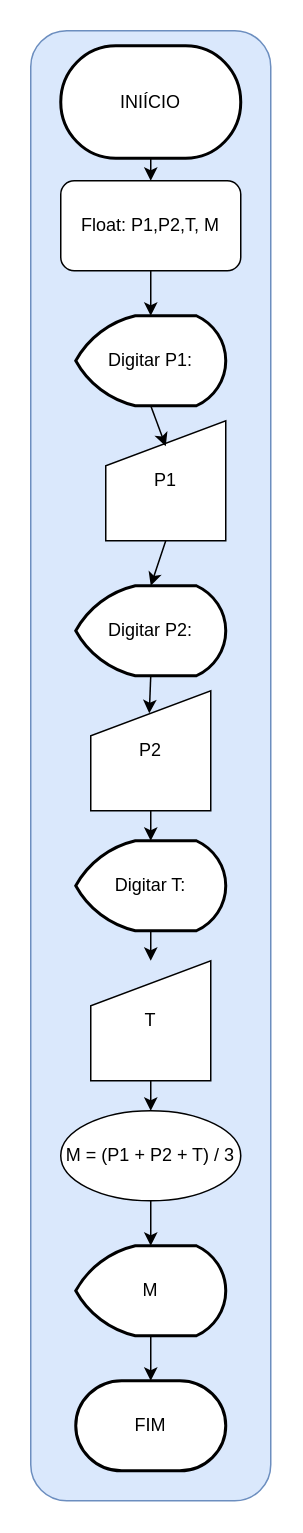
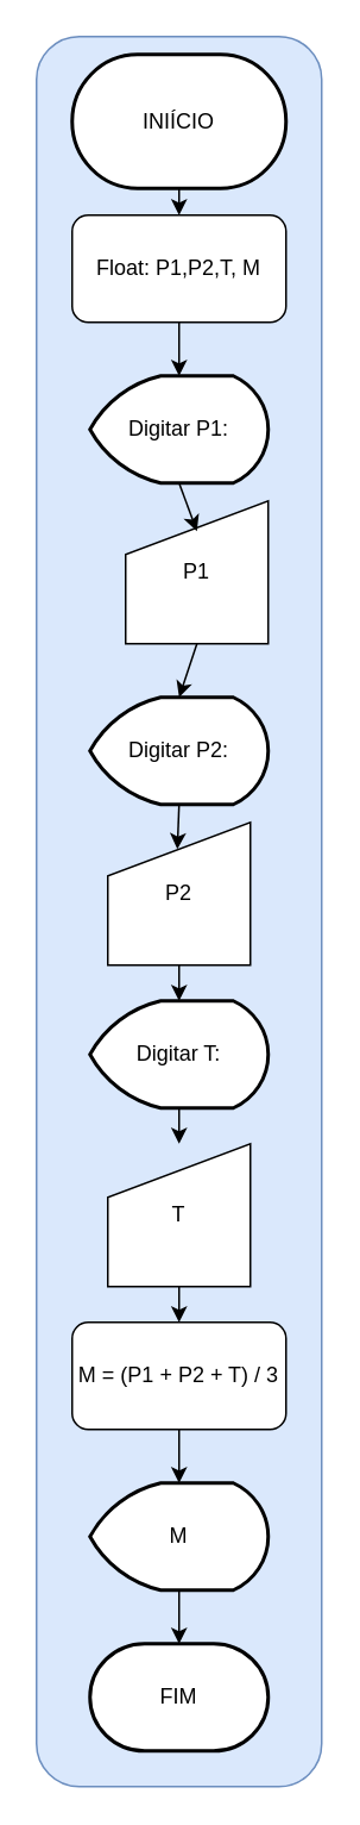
  <mxCell id="0" />
  <mxCell id="1" parent="0" />
  <mxCell id="2" value="" style="rounded=1;whiteSpace=wrap;html=1;fillColor=#dae8fc;strokeColor=#6c8ebf;" vertex="1" parent="1"><mxGeometry x="20" width="160" height="980" as="geometry" y="20" /></mxCell>
  <mxCell id="3" value="" style="edgeStyle=none;html=1;" parent="1" source="4" target="13" edge="1"><mxGeometry relative="1" as="geometry" /></mxCell>
  <mxCell id="4" value="INIÍCIO" style="strokeWidth=2;html=1;shape=mxgraph.flowchart.terminator;whiteSpace=wrap;" parent="1" vertex="1"><mxGeometry x="40" y="30" width="120" height="75" as="geometry" /></mxCell>
  <mxCell id="5" value="FIM" style="strokeWidth=2;html=1;shape=mxgraph.flowchart.terminator;whiteSpace=wrap;" parent="1" vertex="1"><mxGeometry x="50" y="920" width="100" height="60" as="geometry" /></mxCell>
  <mxCell id="6" value="Digitar P1:" style="strokeWidth=2;html=1;shape=mxgraph.flowchart.display;whiteSpace=wrap;" parent="1" vertex="1"><mxGeometry x="50" y="210" width="100" height="60" as="geometry" /></mxCell>
  <mxCell id="7" value="Digitar P2:" style="strokeWidth=2;html=1;shape=mxgraph.flowchart.display;whiteSpace=wrap;" parent="1" vertex="1"><mxGeometry x="50" y="390" width="100" height="60" as="geometry" /></mxCell>
  <mxCell id="8" value="P1" style="shape=manualInput;whiteSpace=wrap;html=1;" parent="1" vertex="1"><mxGeometry x="70" y="280" width="80" height="80" as="geometry" /></mxCell>
  <mxCell id="9" style="edgeStyle=none;html=1;exitX=0.5;exitY=1;exitDx=0;exitDy=0;exitPerimeter=0;entryX=0.5;entryY=0.213;entryDx=0;entryDy=0;entryPerimeter=0;" parent="1" source="6" target="8" edge="1"><mxGeometry relative="1" as="geometry" /></mxCell>
  <mxCell id="10" style="edgeStyle=none;html=1;exitX=0.5;exitY=1;exitDx=0;exitDy=0;entryX=0.5;entryY=0;entryDx=0;entryDy=0;entryPerimeter=0;" parent="1" source="8" target="7" edge="1"><mxGeometry relative="1" as="geometry" /></mxCell>
  <mxCell id="11" value="P2" style="shape=manualInput;whiteSpace=wrap;html=1;" parent="1" vertex="1"><mxGeometry x="60" y="460" width="80" height="80" as="geometry" /></mxCell>
  <mxCell id="12" style="edgeStyle=none;html=1;exitX=0.5;exitY=1;exitDx=0;exitDy=0;exitPerimeter=0;entryX=0.488;entryY=0.188;entryDx=0;entryDy=0;entryPerimeter=0;" parent="1" source="7" target="11" edge="1"><mxGeometry relative="1" as="geometry" /></mxCell>
  <mxCell id="13" value="Float: P1,P2,T, M" style="rounded=1;whiteSpace=wrap;html=1;" parent="1" vertex="1"><mxGeometry x="40" y="120" width="120" height="60" as="geometry" /></mxCell>
  <mxCell id="14" style="edgeStyle=none;html=1;entryX=0.5;entryY=0;entryDx=0;entryDy=0;entryPerimeter=0;" parent="1" source="13" target="6" edge="1"><mxGeometry relative="1" as="geometry" /></mxCell>
  <mxCell id="15" style="edgeStyle=none;html=1;entryX=0.5;entryY=0;entryDx=0;entryDy=0;" parent="1" source="16" target="19" edge="1"><mxGeometry relative="1" as="geometry" /></mxCell>
  <mxCell id="16" value="Digitar T:" style="strokeWidth=2;html=1;shape=mxgraph.flowchart.display;whiteSpace=wrap;" parent="1" vertex="1"><mxGeometry x="50" y="560" width="100" height="60" as="geometry" /></mxCell>
  <mxCell id="17" style="edgeStyle=none;html=1;entryX=0.5;entryY=0;entryDx=0;entryDy=0;entryPerimeter=0;" parent="1" source="11" target="16" edge="1"><mxGeometry relative="1" as="geometry" /></mxCell>
  <mxCell id="18" style="edgeStyle=none;html=1;entryX=0.5;entryY=0;entryDx=0;entryDy=0;" parent="1" source="19" target="20" edge="1"><mxGeometry relative="1" as="geometry" /></mxCell>
  <mxCell id="19" value="&lt;font&gt;T&lt;/font&gt;" style="shape=manualInput;whiteSpace=wrap;html=1;" parent="1" vertex="1"><mxGeometry x="60" y="640" width="80" height="80" as="geometry" /></mxCell>
- <mxCell id="20" value="M = (P1 + P2 + T) / 3" style="ellipse;whiteSpace=wrap;html=1;" parent="1" vertex="1"><mxGeometry x="40" y="740" width="120" height="60" as="geometry" /></mxCell>
+ <mxCell id="20" value="M = (P1 + P2 + T) / 3" style="rounded=1;whiteSpace=wrap;html=1;" parent="1" vertex="1"><mxGeometry x="40" y="740" width="120" height="60" as="geometry" /></mxCell>
  <mxCell id="21" value="M" style="strokeWidth=2;html=1;shape=mxgraph.flowchart.display;whiteSpace=wrap;" parent="1" vertex="1"><mxGeometry x="50" y="830" width="100" height="60" as="geometry" /></mxCell>
  <mxCell id="22" style="edgeStyle=none;html=1;entryX=0.5;entryY=0;entryDx=0;entryDy=0;entryPerimeter=0;" parent="1" source="20" target="21" edge="1"><mxGeometry relative="1" as="geometry" /></mxCell>
  <mxCell id="23" style="edgeStyle=none;html=1;entryX=0.5;entryY=0;entryDx=0;entryDy=0;entryPerimeter=0;" parent="1" source="21" target="5" edge="1"><mxGeometry relative="1" as="geometry" /></mxCell>
